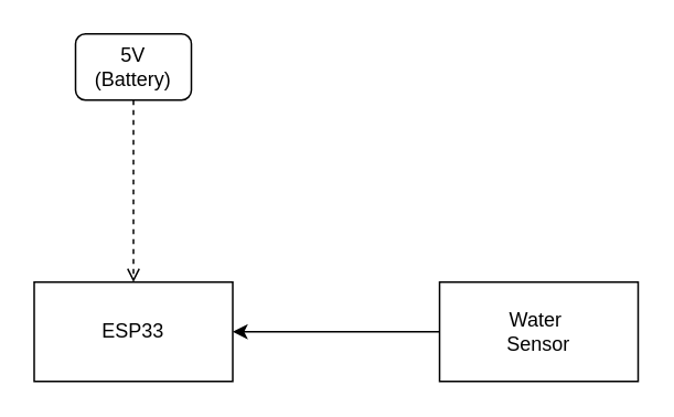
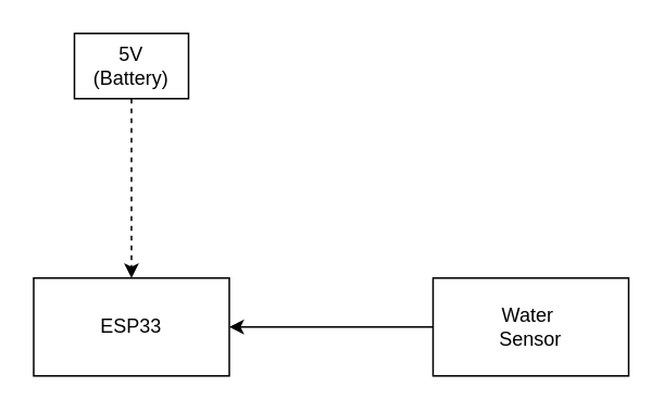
  <mxCell id="0" />
  <mxCell id="1" parent="0" />
- <mxCell id="2" value="5V&lt;br&gt;(Battery)" style="whiteSpace=wrap;html=1;rounded=1;" vertex="1" parent="1"><mxGeometry x="45" y="20" width="70" height="40" as="geometry" /></mxCell>
+ <mxCell id="2" value="5V&lt;br&gt;(Battery)" style="rounded=0;whiteSpace=wrap;html=1;" vertex="1" parent="1"><mxGeometry x="45" y="20" width="70" height="40" as="geometry" /></mxCell>
  <mxCell id="3" value="ESP33" style="rounded=0;whiteSpace=wrap;html=1;" vertex="1" parent="1"><mxGeometry x="20" y="170" width="120" height="60" as="geometry" /></mxCell>
  <mxCell id="4" value="Water&amp;nbsp;&lt;br&gt;Sensor" style="rounded=0;whiteSpace=wrap;html=1;" vertex="1" parent="1"><mxGeometry x="265" y="170" width="120" height="60" as="geometry" /></mxCell>
  <mxCell id="5" value="" style="endArrow=classic;html=1;exitX=0;exitY=0.5;exitDx=0;exitDy=0;entryX=1;entryY=0.5;entryDx=0;entryDy=0;" edge="1" parent="1" source="4" target="3"><mxGeometry width="50" height="50" relative="1" as="geometry"><mxPoint x="85" y="180" as="sourcePoint" /><mxPoint x="135" y="130" as="targetPoint" /></mxGeometry></mxCell>
- <mxCell id="6" value="" style="endArrow=open;html=1;exitX=0.5;exitY=1;exitDx=0;exitDy=0;entryX=0.5;entryY=0;entryDx=0;entryDy=0;dashed=1;" edge="1" parent="1" source="2" target="3"><mxGeometry width="50" height="50" relative="1" as="geometry"><mxPoint x="140" y="120" as="sourcePoint" /><mxPoint x="15" y="120" as="targetPoint" /></mxGeometry></mxCell>
+ <mxCell id="6" value="" style="endArrow=classic;html=1;exitX=0.5;exitY=1;exitDx=0;exitDy=0;entryX=0.5;entryY=0;entryDx=0;entryDy=0;dashed=1;" edge="1" parent="1" source="2" target="3"><mxGeometry width="50" height="50" relative="1" as="geometry"><mxPoint x="140" y="120" as="sourcePoint" /><mxPoint x="15" y="120" as="targetPoint" /></mxGeometry></mxCell>
